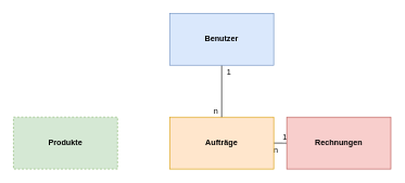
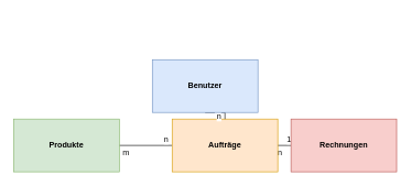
  <mxCell id="0" />
  <mxCell id="1" parent="0" />
+ <mxCell id="2" style="edgeStyle=orthogonalEdgeStyle;rounded=0;orthogonalLoop=1;jettySize=auto;html=1;exitX=0;exitY=0.5;exitDx=0;exitDy=0;entryX=1;entryY=0.5;entryDx=0;entryDy=0;endArrow=none;endFill=0;" edge="1" parent="1" source="8" target="13"><mxGeometry relative="1" as="geometry" /></mxCell>
+ <mxCell id="3" value="n" style="text;html=1;resizable=0;points=[];align=center;verticalAlign=middle;labelBackgroundColor=#ffffff;" vertex="1" connectable="0" parent="2"><mxGeometry x="-0.693" y="-1" relative="1" as="geometry"><mxPoint x="2" y="-9" as="offset" /></mxGeometry></mxCell>
+ <mxCell id="4" value="m" style="text;html=1;resizable=0;points=[];align=center;verticalAlign=middle;labelBackgroundColor=#ffffff;" vertex="1" connectable="0" parent="2"><mxGeometry x="0.721" y="1" relative="1" as="geometry"><mxPoint x="-1.5" y="9" as="offset" /></mxGeometry></mxCell>
  <mxCell id="5" style="edgeStyle=orthogonalEdgeStyle;rounded=0;orthogonalLoop=1;jettySize=auto;html=1;exitX=1;exitY=0.5;exitDx=0;exitDy=0;entryX=0;entryY=0.5;entryDx=0;entryDy=0;endArrow=none;endFill=0;" edge="1" parent="1" source="8" target="14"><mxGeometry relative="1" as="geometry" /></mxCell>
  <mxCell id="6" value="1" style="text;html=1;resizable=0;points=[];align=center;verticalAlign=middle;labelBackgroundColor=#ffffff;" vertex="1" connectable="0" parent="5"><mxGeometry x="0.793" y="3" relative="1" as="geometry"><mxPoint x="-2" y="-7" as="offset" /></mxGeometry></mxCell>
  <mxCell id="7" value="n" style="text;html=1;resizable=0;points=[];align=center;verticalAlign=middle;labelBackgroundColor=#ffffff;" vertex="1" connectable="0" parent="5"><mxGeometry x="-0.75" y="2" relative="1" as="geometry"><mxPoint x="-0.5" y="12" as="offset" /></mxGeometry></mxCell>
  <mxCell id="8" value="&lt;b&gt;Aufträge&lt;/b&gt;" style="rounded=0;whiteSpace=wrap;html=1;fillColor=#ffe6cc;strokeColor=#d79b00;" vertex="1" parent="1"><mxGeometry x="260" y="180" width="160" height="80" as="geometry" /></mxCell>
  <mxCell id="9" style="edgeStyle=orthogonalEdgeStyle;rounded=0;orthogonalLoop=1;jettySize=auto;html=1;exitX=0.5;exitY=1;exitDx=0;exitDy=0;entryX=0.5;entryY=0;entryDx=0;entryDy=0;endArrow=none;endFill=0;" edge="1" parent="1" source="12" target="8"><mxGeometry relative="1" as="geometry" /></mxCell>
  <mxCell id="10" value="1" style="text;html=1;resizable=0;points=[];align=center;verticalAlign=middle;labelBackgroundColor=#ffffff;" vertex="1" connectable="0" parent="9"><mxGeometry x="-0.63" relative="1" as="geometry"><mxPoint x="10" y="-5" as="offset" /></mxGeometry></mxCell>
  <mxCell id="11" value="n" style="text;html=1;resizable=0;points=[];align=center;verticalAlign=middle;labelBackgroundColor=#ffffff;" vertex="1" connectable="0" parent="9"><mxGeometry x="0.74" y="1" relative="1" as="geometry"><mxPoint x="-11" as="offset" /></mxGeometry></mxCell>
- <mxCell id="12" value="&lt;b&gt;Benutzer&lt;/b&gt;" style="rounded=0;whiteSpace=wrap;html=1;fillColor=#dae8fc;strokeColor=#6c8ebf;" vertex="1" parent="1"><mxGeometry x="260" y="20" width="160" height="80" as="geometry" /></mxCell>
- <mxCell id="13" value="&lt;b&gt;Produkte&lt;/b&gt;" style="rounded=0;whiteSpace=wrap;html=1;fillColor=#d5e8d4;strokeColor=#82b366;dashed=1;" vertex="1" parent="1"><mxGeometry x="20" y="180" width="160" height="80" as="geometry" /></mxCell>
+ <mxCell id="12" value="&lt;b&gt;Benutzer&lt;/b&gt;" style="rounded=0;whiteSpace=wrap;html=1;fillColor=#dae8fc;strokeColor=#6c8ebf;" vertex="1" parent="1"><mxGeometry x="230" y="90" width="160" height="80" as="geometry" /></mxCell>
+ <mxCell id="13" value="&lt;b&gt;Produkte&lt;/b&gt;" style="rounded=0;whiteSpace=wrap;html=1;fillColor=#d5e8d4;strokeColor=#82b366;" vertex="1" parent="1"><mxGeometry x="20" y="180" width="160" height="80" as="geometry" /></mxCell>
  <mxCell id="14" value="&lt;b&gt;Rechnungen&lt;/b&gt;" style="rounded=0;whiteSpace=wrap;html=1;fillColor=#f8cecc;strokeColor=#b85450;" vertex="1" parent="1"><mxGeometry x="440" y="180" width="160" height="80" as="geometry" /></mxCell>
